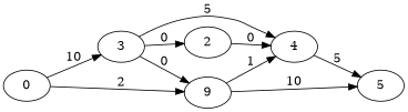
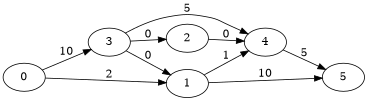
  digraph {
    rankdir=LR
    2
    4
    5
-   1 [label=9]
+   1
    3
    0
    2 -> 4 [label=0]
    4 -> 5 [label=5]
    1 -> 4 [label=1]
    1 -> 5 [label=10]
    3 -> 2 [label=0]
    3 -> 4 [label=5]
    3 -> 1 [label=0]
    0 -> 1 [label=2]
    0 -> 3 [label=10]
  }
